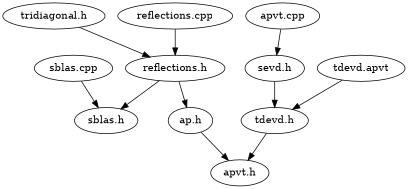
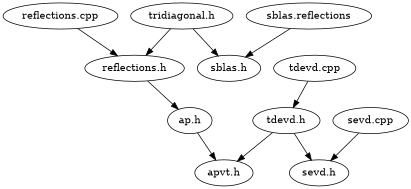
  digraph {
    clusterrank=local
    fontname=Helvetica
    fontsize=16
    "tdevd.h"
    "apvt.h"
    "ap.h"
    "sevd.h"
    "tridiagonal.h"
    "reflections.h"
    "sblas.h"
-   "sevd.cpp" [label="apvt.cpp"]
-   "tdevd.cpp" [label="tdevd.apvt"]
-   "sblas.cpp"
+   "sevd.cpp"
+   "tdevd.cpp"
+   "sblas.cpp" [label="sblas.reflections"]
    "reflections.cpp"
    "tdevd.h" -> "apvt.h"
    "ap.h" -> "apvt.h"
-   "sevd.h" -> "tdevd.h"
+   "tdevd.h" -> "sevd.h"
    "tridiagonal.h" -> "reflections.h"
-   "reflections.h" -> "sblas.h"
+   "tridiagonal.h" -> "sblas.h"
    "reflections.h" -> "ap.h"
    "sevd.cpp" -> "sevd.h"
    "tdevd.cpp" -> "tdevd.h"
    "sblas.cpp" -> "sblas.h"
    "reflections.cpp" -> "reflections.h"
  }
